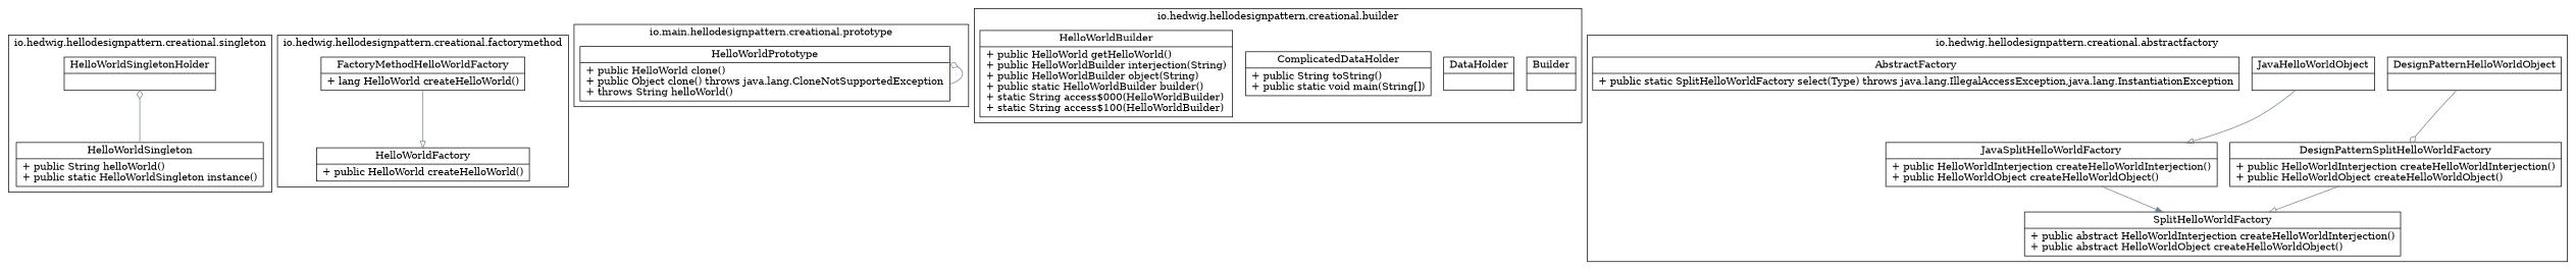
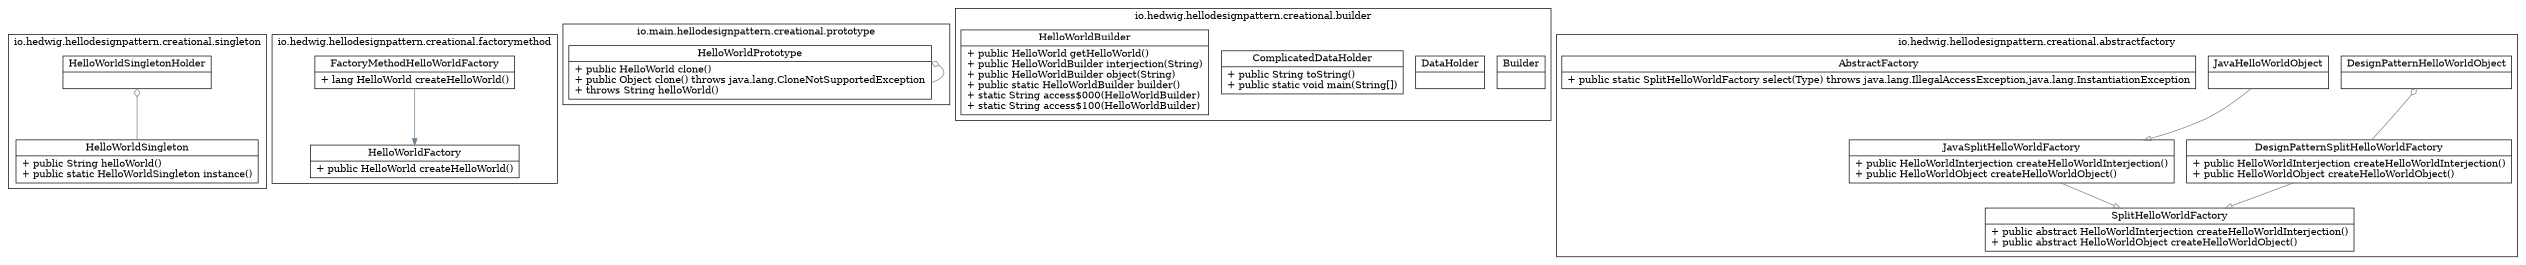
  digraph {
    node [shape=record]
    edge [color=slategray fontsize=11 arrowhead=empty]
    n1 [label="{HelloWorldSingletonHolder | }"]
    n2 [label="{HelloWorldSingleton | + public String helloWorld()\l+ public static HelloWorldSingleton instance()\l}"]
    n3 [label="{FactoryMethodHelloWorldFactory | + lang HelloWorld createHelloWorld()\l}"]
    n4 [label="{HelloWorldFactory | + public HelloWorld createHelloWorld()\l}"]
    n5 [label="{HelloWorldPrototype | + public HelloWorld clone()\l+ public Object clone() throws java.lang.CloneNotSupportedException\l+ throws String helloWorld()\l}"]
    n6 [label="{Builder | }"]
    n7 [label="{DataHolder | }"]
    n8 [label="{ComplicatedDataHolder | + public String toString()\l+ public static void main(String[])\l}"]
    n9 [label="{HelloWorldBuilder | + public HelloWorld getHelloWorld()\l+ public HelloWorldBuilder interjection(String)\l+ public HelloWorldBuilder object(String)\l+ public static HelloWorldBuilder builder()\l+ static String access$000(HelloWorldBuilder)\l+ static String access$100(HelloWorldBuilder)\l}"]
    n10 [label="{DesignPatternHelloWorldObject | }"]
    n11 [label="{DesignPatternSplitHelloWorldFactory | + public HelloWorldInterjection createHelloWorldInterjection()\l+ public HelloWorldObject createHelloWorldObject()\l}"]
    n12 [label="{JavaSplitHelloWorldFactory | + public HelloWorldInterjection createHelloWorldInterjection()\l+ public HelloWorldObject createHelloWorldObject()\l}"]
    n13 [label="{JavaHelloWorldObject | }"]
    n14 [label="{AbstractFactory | + public static SplitHelloWorldFactory select(Type) throws java.lang.IllegalAccessException,java.lang.InstantiationException\l}"]
    n15 [label="{SplitHelloWorldFactory | + public abstract HelloWorldInterjection createHelloWorldInterjection()\l+ public abstract HelloWorldObject createHelloWorldObject()\l}"]
    subgraph cluster_1 {
      label="io.hedwig.hellodesignpattern.creational.singleton"
      n1
      n2
    }
    subgraph cluster_2 {
      label="io.hedwig.hellodesignpattern.creational.factorymethod"
      n3
      n4
    }
    subgraph cluster_3 {
      label="io.main.hellodesignpattern.creational.prototype"
      n5
    }
    subgraph cluster_4 {
      label="io.hedwig.hellodesignpattern.creational.builder"
      n6
      n7
      n8
      n9
    }
    subgraph cluster_5 {
      label="io.hedwig.hellodesignpattern.creational.abstractfactory"
      n10
      n11
      n12
      n13
      n14
      n15
    }
    n1 -> n2 [arrowtail=odiamond dir=back arrowhead=""]
-   n3 -> n4
+   n3 -> n4 [arrowhead=normal]
    n5 -> n5 [arrowtail=odiamond dir=back arrowhead=""]
-   n10 -> n11 [arrowhead=odiamond dir=forward]
+   n11 -> n10 [arrowhead=odiamond dir=forward]
    n11 -> n15
-   n12 -> n15 [arrowhead=normal]
+   n12 -> n15
    n13 -> n12 [dir=forward]
  }
